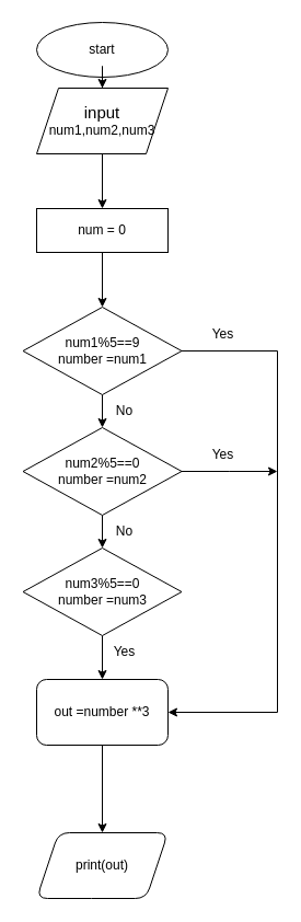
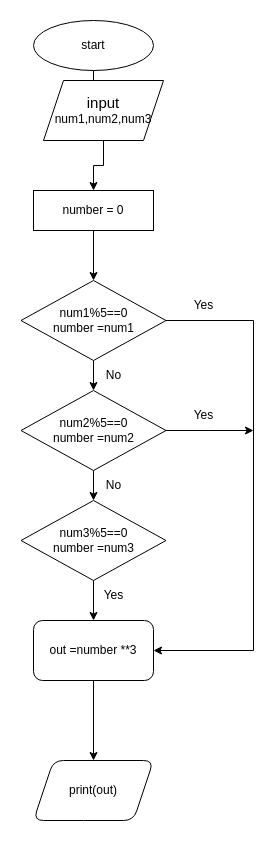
  <mxCell id="0" />
  <mxCell id="1" parent="0" />
  <mxCell id="2" value="start" style="ellipse;whiteSpace=wrap;html=1;" vertex="1" parent="1"><mxGeometry x="33" y="20" width="120" height="50" as="geometry" /></mxCell>
  <mxCell id="3" style="edgeStyle=orthogonalEdgeStyle;rounded=0;orthogonalLoop=1;jettySize=auto;html=1;exitX=0.5;exitY=1;exitDx=0;exitDy=0;entryX=0.5;entryY=0;entryDx=0;entryDy=0;" edge="1" parent="1" source="5" target="9"><mxGeometry relative="1" as="geometry" /></mxCell>
  <mxCell id="4" style="edgeStyle=orthogonalEdgeStyle;rounded=0;orthogonalLoop=1;jettySize=auto;html=1;exitX=1;exitY=0.5;exitDx=0;exitDy=0;entryX=1;entryY=0.5;entryDx=0;entryDy=0;" edge="1" parent="1" source="5" target="17"><mxGeometry relative="1" as="geometry"><Array as="points"><mxPoint x="253" y="320" /><mxPoint x="253" y="650" /></Array></mxGeometry></mxCell>
- <mxCell id="5" value="num1%5==9&lt;br&gt;number =num1" style="rhombus;whiteSpace=wrap;html=1;" vertex="1" parent="1"><mxGeometry x="20.5" y="280" width="145" height="80" as="geometry" /></mxCell>
+ <mxCell id="5" value="num1%5==0&lt;br&gt;number =num1" style="rhombus;whiteSpace=wrap;html=1;" vertex="1" parent="1"><mxGeometry x="20.5" y="280" width="145" height="80" as="geometry" /></mxCell>
  <mxCell id="6" value="Yes" style="text;html=1;align=center;verticalAlign=middle;resizable=0;points=[];autosize=1;strokeColor=none;fillColor=none;" vertex="1" parent="1"><mxGeometry x="183" y="290" width="40" height="30" as="geometry" /></mxCell>
  <mxCell id="7" style="edgeStyle=orthogonalEdgeStyle;rounded=0;orthogonalLoop=1;jettySize=auto;html=1;exitX=0.5;exitY=1;exitDx=0;exitDy=0;entryX=0.5;entryY=0;entryDx=0;entryDy=0;" edge="1" parent="1" source="9" target="11"><mxGeometry relative="1" as="geometry" /></mxCell>
  <mxCell id="8" style="edgeStyle=orthogonalEdgeStyle;rounded=0;orthogonalLoop=1;jettySize=auto;html=1;" edge="1" parent="1" source="9"><mxGeometry relative="1" as="geometry"><mxPoint x="253" y="430" as="targetPoint" /></mxGeometry></mxCell>
  <mxCell id="9" value="num2%5==0&lt;br&gt;number =num2" style="rhombus;whiteSpace=wrap;html=1;" vertex="1" parent="1"><mxGeometry x="20.5" y="390" width="145" height="80" as="geometry" /></mxCell>
  <mxCell id="10" style="edgeStyle=orthogonalEdgeStyle;rounded=0;orthogonalLoop=1;jettySize=auto;html=1;entryX=0.5;entryY=0;entryDx=0;entryDy=0;" edge="1" parent="1" source="11" target="17"><mxGeometry relative="1" as="geometry"><mxPoint x="253" y="540" as="targetPoint" /></mxGeometry></mxCell>
  <mxCell id="11" value="num3%5==0&lt;br&gt;number =num3" style="rhombus;whiteSpace=wrap;html=1;" vertex="1" parent="1"><mxGeometry x="20.5" y="500" width="145" height="80" as="geometry" /></mxCell>
  <mxCell id="12" value="No" style="text;html=1;align=center;verticalAlign=middle;resizable=0;points=[];autosize=1;strokeColor=none;fillColor=none;" vertex="1" parent="1"><mxGeometry x="93" y="360" width="40" height="30" as="geometry" /></mxCell>
  <mxCell id="13" value="No" style="text;html=1;align=center;verticalAlign=middle;resizable=0;points=[];autosize=1;strokeColor=none;fillColor=none;" vertex="1" parent="1"><mxGeometry x="93" y="470" width="40" height="30" as="geometry" /></mxCell>
  <mxCell id="14" value="Yes" style="text;html=1;align=center;verticalAlign=middle;resizable=0;points=[];autosize=1;strokeColor=none;fillColor=none;" vertex="1" parent="1"><mxGeometry x="183" y="400" width="40" height="30" as="geometry" /></mxCell>
  <mxCell id="15" value="Yes" style="text;html=1;align=center;verticalAlign=middle;resizable=0;points=[];autosize=1;strokeColor=none;fillColor=none;" vertex="1" parent="1"><mxGeometry x="93" y="580" width="40" height="30" as="geometry" /></mxCell>
  <mxCell id="16" value="" style="edgeStyle=orthogonalEdgeStyle;rounded=0;orthogonalLoop=1;jettySize=auto;html=1;" edge="1" parent="1" source="17" target="23"><mxGeometry relative="1" as="geometry" /></mxCell>
  <mxCell id="17" value="out =number **3" style="rounded=1;whiteSpace=wrap;html=1;" vertex="1" parent="1"><mxGeometry x="33" y="620" width="120" height="60" as="geometry" /></mxCell>
  <mxCell id="18" value="" style="edgeStyle=orthogonalEdgeStyle;rounded=0;orthogonalLoop=1;jettySize=auto;html=1;exitX=0.5;exitY=1;exitDx=0;exitDy=0;" edge="1" parent="1" source="2" target="20"><mxGeometry relative="1" as="geometry"><mxPoint x="93" y="160" as="targetPoint" /><mxPoint x="93" y="50" as="sourcePoint" /></mxGeometry></mxCell>
  <mxCell id="19" value="" style="edgeStyle=orthogonalEdgeStyle;rounded=0;orthogonalLoop=1;jettySize=auto;html=1;" edge="1" parent="1" source="20" target="22"><mxGeometry relative="1" as="geometry" /></mxCell>
- <mxCell id="20" value="&lt;font style=&quot;font-size: 15px;&quot;&gt;input&lt;/font&gt;&lt;br&gt;&lt;span style=&quot;background-color: initial;&quot;&gt;num1,num2,num3&lt;/span&gt;" style="shape=parallelogram;perimeter=parallelogramPerimeter;whiteSpace=wrap;html=1;fixedSize=1;" vertex="1" parent="1"><mxGeometry x="33" y="80" width="120" height="60" as="geometry" /></mxCell>
+ <mxCell id="20" value="&lt;font style=&quot;font-size: 15px;&quot;&gt;input&lt;/font&gt;&lt;br&gt;&lt;span style=&quot;background-color: initial;&quot;&gt;num1,num2,num3&lt;/span&gt;" style="shape=parallelogram;perimeter=parallelogramPerimeter;whiteSpace=wrap;html=1;fixedSize=1;" vertex="1" parent="1"><mxGeometry x="43" y="80" width="120" height="60" as="geometry" /></mxCell>
  <mxCell id="21" style="edgeStyle=orthogonalEdgeStyle;rounded=0;orthogonalLoop=1;jettySize=auto;html=1;entryX=0.5;entryY=0;entryDx=0;entryDy=0;" edge="1" parent="1" source="22" target="5"><mxGeometry relative="1" as="geometry" /></mxCell>
- <mxCell id="22" value="num = 0" style="whiteSpace=wrap;html=1;" vertex="1" parent="1"><mxGeometry x="33" y="190" width="120" height="40" as="geometry" /></mxCell>
+ <mxCell id="22" value="number = 0" style="whiteSpace=wrap;html=1;" vertex="1" parent="1"><mxGeometry x="33" y="190" width="120" height="40" as="geometry" /></mxCell>
  <mxCell id="23" value="print(out)" style="shape=parallelogram;perimeter=parallelogramPerimeter;whiteSpace=wrap;html=1;fixedSize=1;rounded=1;" vertex="1" parent="1"><mxGeometry x="33" y="760" width="120" height="60" as="geometry" /></mxCell>
